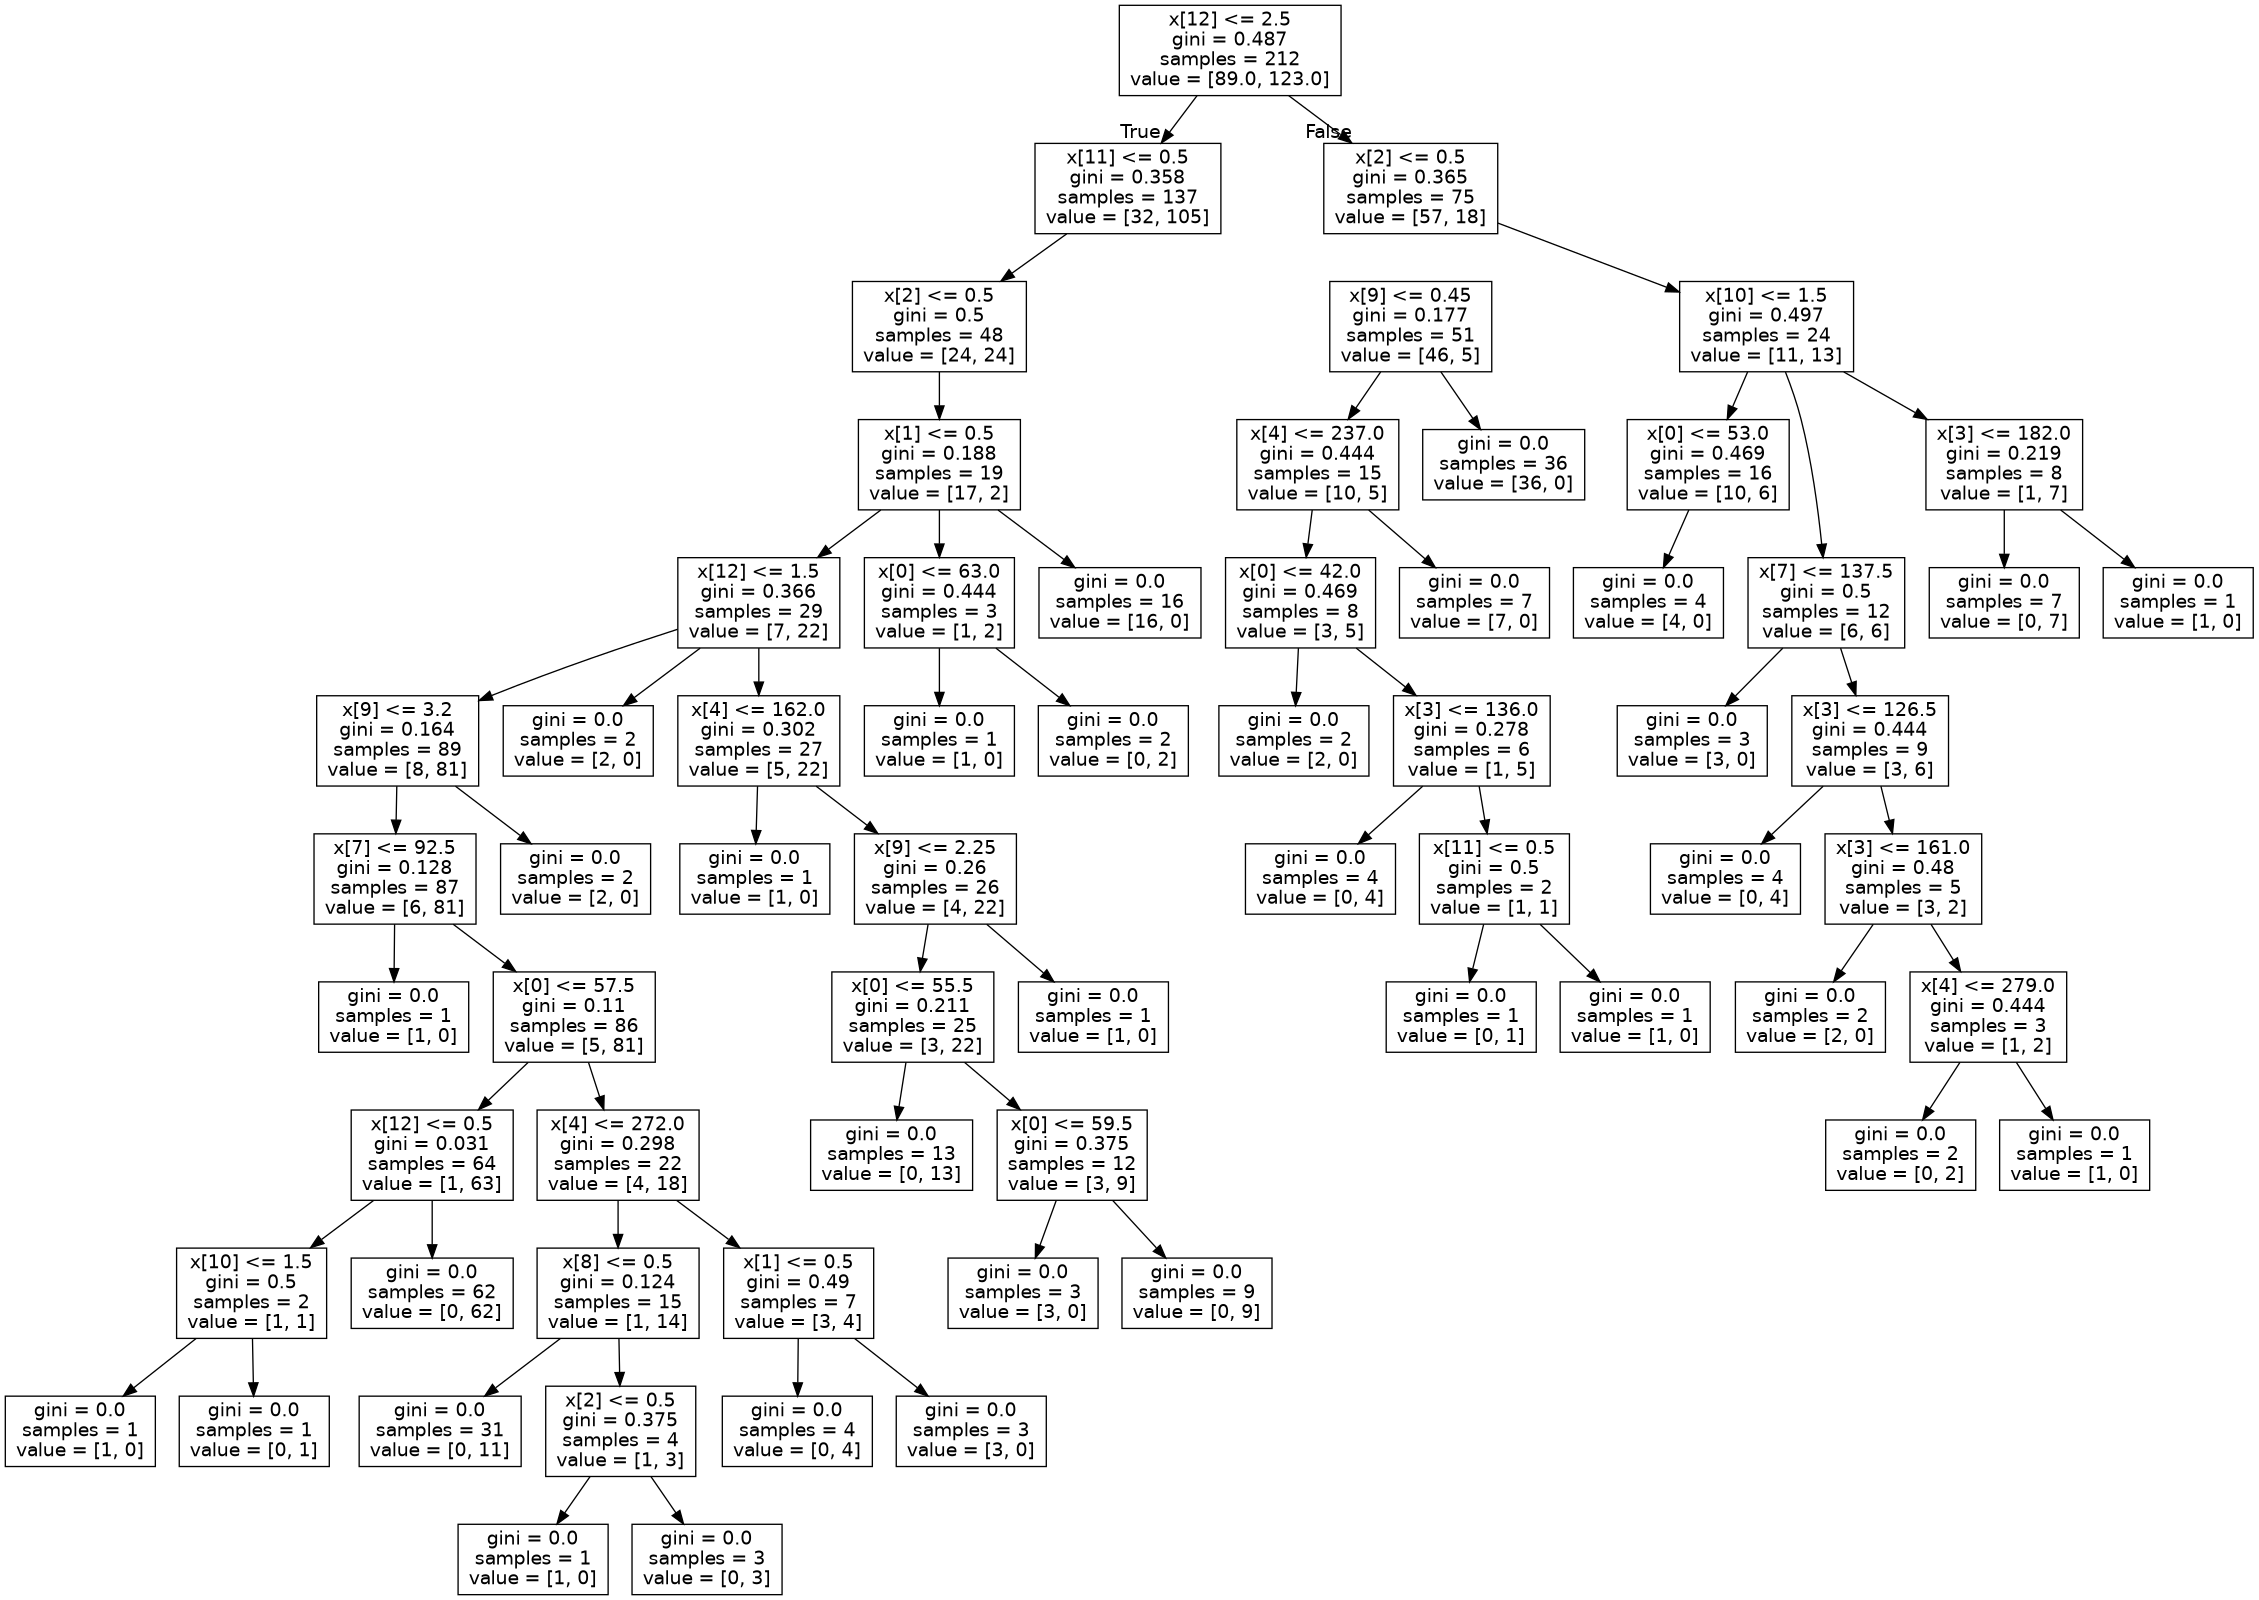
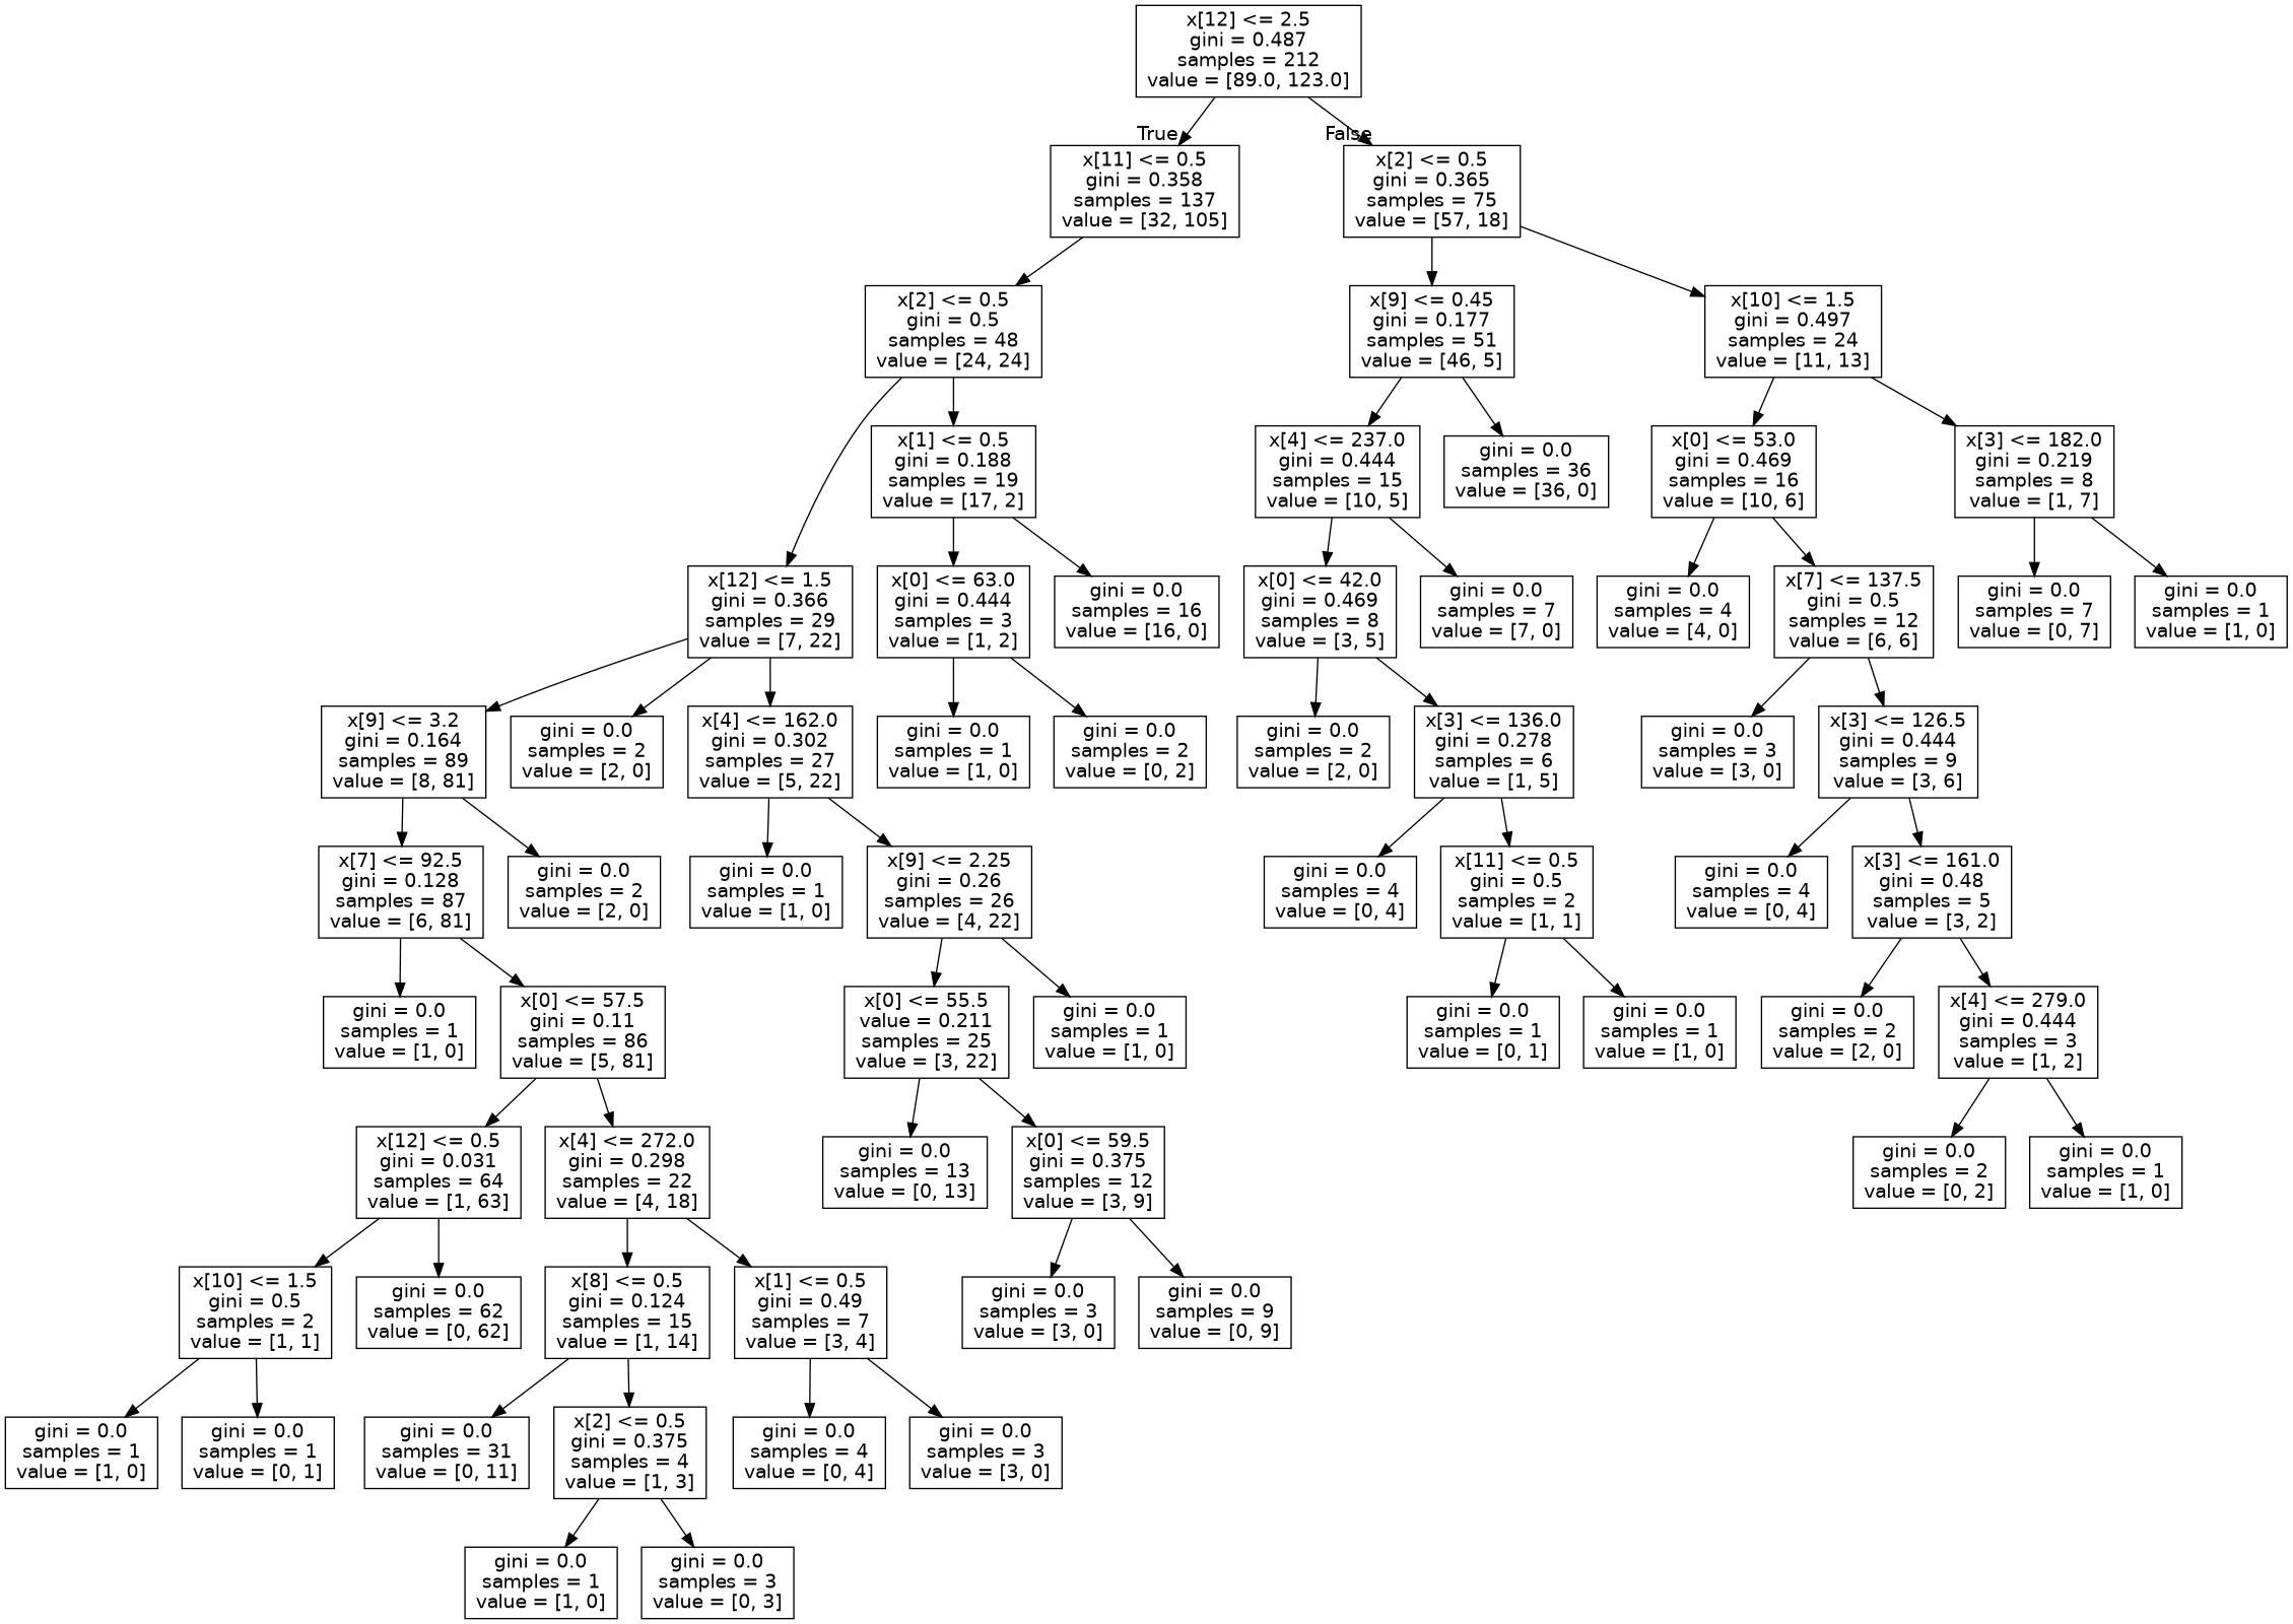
  digraph {
    node [fontname=helvetica shape=box]
    edge [fontname=helvetica]
    n1 [label="x[12] <= 2.5\ngini = 0.487\nsamples = 212\nvalue = [89.0, 123.0]"]
    n2 [label="x[11] <= 0.5\ngini = 0.358\nsamples = 137\nvalue = [32, 105]"]
    n3 [label="x[2] <= 0.5\ngini = 0.365\nsamples = 75\nvalue = [57, 18]"]
    n4 [label="x[2] <= 0.5\ngini = 0.5\nsamples = 48\nvalue = [24, 24]"]
    n5 [label="x[9] <= 0.45\ngini = 0.177\nsamples = 51\nvalue = [46, 5]"]
    n6 [label="x[10] <= 1.5\ngini = 0.497\nsamples = 24\nvalue = [11, 13]"]
    n7 [label="x[9] <= 3.2\ngini = 0.164\nsamples = 89\nvalue = [8, 81]"]
    n8 [label="x[7] <= 92.5\ngini = 0.128\nsamples = 87\nvalue = [6, 81]"]
    n9 [label="gini = 0.0\nsamples = 2\nvalue = [2, 0]"]
    n10 [label="x[1] <= 0.5\ngini = 0.188\nsamples = 19\nvalue = [17, 2]"]
    n11 [label="x[12] <= 1.5\ngini = 0.366\nsamples = 29\nvalue = [7, 22]"]
    n12 [label="gini = 0.0\nsamples = 1\nvalue = [1, 0]"]
    n13 [label="x[0] <= 57.5\ngini = 0.11\nsamples = 86\nvalue = [5, 81]"]
    n14 [label="x[12] <= 0.5\ngini = 0.031\nsamples = 64\nvalue = [1, 63]"]
    n15 [label="x[4] <= 272.0\ngini = 0.298\nsamples = 22\nvalue = [4, 18]"]
    n16 [label="x[10] <= 1.5\ngini = 0.5\nsamples = 2\nvalue = [1, 1]"]
    n17 [label="gini = 0.0\nsamples = 62\nvalue = [0, 62]"]
    n18 [label="x[8] <= 0.5\ngini = 0.124\nsamples = 15\nvalue = [1, 14]"]
    n19 [label="x[1] <= 0.5\ngini = 0.49\nsamples = 7\nvalue = [3, 4]"]
    n20 [label="gini = 0.0\nsamples = 1\nvalue = [1, 0]"]
    n21 [label="gini = 0.0\nsamples = 1\nvalue = [0, 1]"]
    n22 [label="gini = 0.0\nsamples = 31\nvalue = [0, 11]"]
    n23 [label="x[2] <= 0.5\ngini = 0.375\nsamples = 4\nvalue = [1, 3]"]
    n24 [label="gini = 0.0\nsamples = 4\nvalue = [0, 4]"]
    n25 [label="gini = 0.0\nsamples = 3\nvalue = [3, 0]"]
    n26 [label="gini = 0.0\nsamples = 1\nvalue = [1, 0]"]
    n27 [label="gini = 0.0\nsamples = 3\nvalue = [0, 3]"]
    n28 [label="x[0] <= 63.0\ngini = 0.444\nsamples = 3\nvalue = [1, 2]"]
    n29 [label="gini = 0.0\nsamples = 16\nvalue = [16, 0]"]
    n30 [label="gini = 0.0\nsamples = 2\nvalue = [2, 0]"]
    n31 [label="x[4] <= 162.0\ngini = 0.302\nsamples = 27\nvalue = [5, 22]"]
    n32 [label="gini = 0.0\nsamples = 1\nvalue = [1, 0]"]
    n33 [label="gini = 0.0\nsamples = 2\nvalue = [0, 2]"]
    n34 [label="gini = 0.0\nsamples = 1\nvalue = [1, 0]"]
    n35 [label="x[9] <= 2.25\ngini = 0.26\nsamples = 26\nvalue = [4, 22]"]
-   n36 [label="x[0] <= 55.5\ngini = 0.211\nsamples = 25\nvalue = [3, 22]"]
+   n36 [label="x[0] <= 55.5\nvalue = 0.211\nsamples = 25\nvalue = [3, 22]"]
    n37 [label="gini = 0.0\nsamples = 1\nvalue = [1, 0]"]
    n38 [label="gini = 0.0\nsamples = 13\nvalue = [0, 13]"]
    n39 [label="x[0] <= 59.5\ngini = 0.375\nsamples = 12\nvalue = [3, 9]"]
    n40 [label="gini = 0.0\nsamples = 3\nvalue = [3, 0]"]
    n41 [label="gini = 0.0\nsamples = 9\nvalue = [0, 9]"]
    n42 [label="x[4] <= 237.0\ngini = 0.444\nsamples = 15\nvalue = [10, 5]"]
    n43 [label="gini = 0.0\nsamples = 36\nvalue = [36, 0]"]
    n44 [label="x[0] <= 53.0\ngini = 0.469\nsamples = 16\nvalue = [10, 6]"]
    n45 [label="x[3] <= 182.0\ngini = 0.219\nsamples = 8\nvalue = [1, 7]"]
    n46 [label="x[0] <= 42.0\ngini = 0.469\nsamples = 8\nvalue = [3, 5]"]
    n47 [label="gini = 0.0\nsamples = 7\nvalue = [7, 0]"]
    n48 [label="gini = 0.0\nsamples = 2\nvalue = [2, 0]"]
    n49 [label="x[3] <= 136.0\ngini = 0.278\nsamples = 6\nvalue = [1, 5]"]
    n50 [label="gini = 0.0\nsamples = 4\nvalue = [0, 4]"]
    n51 [label="x[11] <= 0.5\ngini = 0.5\nsamples = 2\nvalue = [1, 1]"]
    n52 [label="gini = 0.0\nsamples = 1\nvalue = [0, 1]"]
    n53 [label="gini = 0.0\nsamples = 1\nvalue = [1, 0]"]
    n54 [label="gini = 0.0\nsamples = 4\nvalue = [4, 0]"]
    n55 [label="x[7] <= 137.5\ngini = 0.5\nsamples = 12\nvalue = [6, 6]"]
    n56 [label="gini = 0.0\nsamples = 7\nvalue = [0, 7]"]
    n57 [label="gini = 0.0\nsamples = 1\nvalue = [1, 0]"]
    n58 [label="gini = 0.0\nsamples = 3\nvalue = [3, 0]"]
    n59 [label="x[3] <= 126.5\ngini = 0.444\nsamples = 9\nvalue = [3, 6]"]
    n60 [label="gini = 0.0\nsamples = 4\nvalue = [0, 4]"]
    n61 [label="x[3] <= 161.0\ngini = 0.48\nsamples = 5\nvalue = [3, 2]"]
    n62 [label="gini = 0.0\nsamples = 2\nvalue = [2, 0]"]
    n63 [label="x[4] <= 279.0\ngini = 0.444\nsamples = 3\nvalue = [1, 2]"]
    n64 [label="gini = 0.0\nsamples = 2\nvalue = [0, 2]"]
    n65 [label="gini = 0.0\nsamples = 1\nvalue = [1, 0]"]
    n1 -> n2 [headlabel=True labelangle=45 labeldistance=2.5]
    n1 -> n3 [headlabel=False labelangle=-45 labeldistance=2.5]
    n2 -> n4
+   n3 -> n5
    n3 -> n6
    n4 -> n10
-   n10 -> n11
+   n4 -> n11
    n5 -> n42
    n5 -> n43
    n6 -> n44
    n6 -> n45
    n7 -> n8
    n7 -> n9
    n8 -> n12
    n8 -> n13
    n10 -> n28
    n10 -> n29
    n11 -> n7
    n11 -> n30
    n11 -> n31
    n13 -> n14
    n13 -> n15
    n14 -> n16
    n14 -> n17
    n15 -> n18
    n15 -> n19
    n16 -> n20
    n16 -> n21
    n18 -> n22
    n18 -> n23
    n19 -> n24
    n19 -> n25
    n23 -> n26
    n23 -> n27
    n28 -> n32
    n28 -> n33
    n31 -> n34
    n31 -> n35
    n35 -> n36
    n35 -> n37
    n36 -> n38
    n36 -> n39
    n39 -> n40
    n39 -> n41
    n42 -> n46
    n42 -> n47
    n44 -> n54
-   n6 -> n55
+   n44 -> n55
    n45 -> n56
    n45 -> n57
    n46 -> n48
    n46 -> n49
    n49 -> n50
    n49 -> n51
    n51 -> n52
    n51 -> n53
    n55 -> n58
    n55 -> n59
    n59 -> n60
    n59 -> n61
    n61 -> n62
    n61 -> n63
    n63 -> n64
    n63 -> n65
  }
